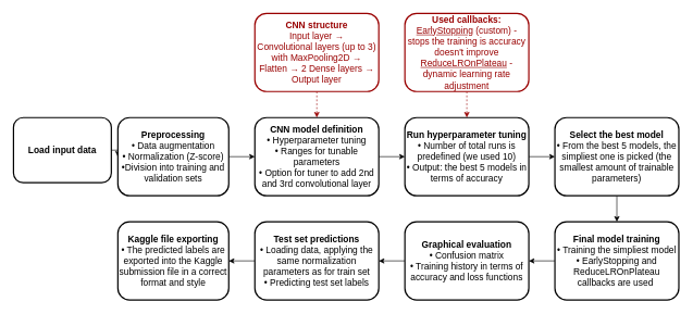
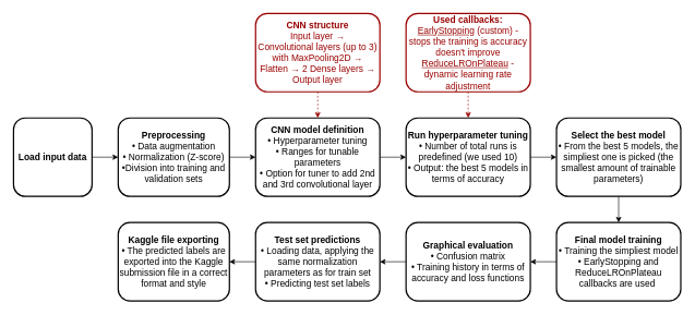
  <mxCell id="0" />
  <mxCell id="1" parent="0" />
  <mxCell id="2" style="edgeStyle=orthogonalEdgeStyle;rounded=0;orthogonalLoop=1;jettySize=auto;html=1;exitX=1;exitY=0.5;exitDx=0;exitDy=0;entryX=0;entryY=0.5;entryDx=0;entryDy=0;" parent="1" source="3" target="5" edge="1"><mxGeometry relative="1" as="geometry" /></mxCell>
- <mxCell id="3" value="&lt;b&gt;Load input data&lt;/b&gt;" style="rounded=1;whiteSpace=wrap;html=1;strokeWidth=2;fontSize=14;" parent="1" vertex="1"><mxGeometry x="20" y="180" width="150" height="100" as="geometry" /></mxCell>
+ <mxCell id="3" value="&lt;b&gt;Load input data&lt;/b&gt;" style="rounded=1;whiteSpace=wrap;html=1;strokeWidth=2;fontSize=14;" parent="1" vertex="1"><mxGeometry x="20" y="180" width="120" height="120" as="geometry" /></mxCell>
  <mxCell id="4" style="edgeStyle=orthogonalEdgeStyle;rounded=0;orthogonalLoop=1;jettySize=auto;html=1;exitX=1;exitY=0.5;exitDx=0;exitDy=0;entryX=0;entryY=0.5;entryDx=0;entryDy=0;" parent="1" source="5" target="7" edge="1"><mxGeometry relative="1" as="geometry" /></mxCell>
  <mxCell id="5" value="&lt;b&gt;Preprocessing&lt;/b&gt;&lt;br&gt;• Data augmentation&lt;br&gt;• Normalization (Z-score)&lt;br&gt;•Division into training and validation sets" style="rounded=1;whiteSpace=wrap;html=1;strokeWidth=2;fontSize=14;" parent="1" vertex="1"><mxGeometry x="180" y="180" width="170" height="120" as="geometry" /></mxCell>
  <mxCell id="6" style="edgeStyle=orthogonalEdgeStyle;rounded=0;orthogonalLoop=1;jettySize=auto;html=1;exitX=1;exitY=0.5;exitDx=0;exitDy=0;entryX=0;entryY=0.5;entryDx=0;entryDy=0;" parent="1" source="7" target="9" edge="1"><mxGeometry relative="1" as="geometry" /></mxCell>
  <mxCell id="7" value="&lt;b&gt;CNN model definition&lt;/b&gt;&lt;br&gt;• Hyperparameter tuning&lt;br&gt;• Ranges for tunable parameters&lt;br&gt;• Option for tuner to add 2nd and 3rd convolutional layer" style="rounded=1;whiteSpace=wrap;html=1;strokeWidth=2;fontSize=14;" parent="1" vertex="1"><mxGeometry x="390" y="180" width="190" height="120" as="geometry" /></mxCell>
  <mxCell id="8" style="edgeStyle=orthogonalEdgeStyle;rounded=0;orthogonalLoop=1;jettySize=auto;html=1;exitX=1;exitY=0.5;exitDx=0;exitDy=0;entryX=0;entryY=0.5;entryDx=0;entryDy=0;" parent="1" source="9" target="11" edge="1"><mxGeometry relative="1" as="geometry" /></mxCell>
  <mxCell id="9" value="&lt;b&gt;Run hyperparameter tuning&lt;/b&gt;&lt;br&gt;• Number of total runs is predefined (we used 10)&lt;br&gt;• Output: the best 5 models in terms of accuracy" style="rounded=1;whiteSpace=wrap;html=1;strokeWidth=2;fontSize=14;" parent="1" vertex="1"><mxGeometry x="620" y="180" width="190" height="120" as="geometry" /></mxCell>
  <mxCell id="10" style="edgeStyle=orthogonalEdgeStyle;rounded=0;orthogonalLoop=1;jettySize=auto;html=1;exitX=0.5;exitY=1;exitDx=0;exitDy=0;entryX=0.5;entryY=0;entryDx=0;entryDy=0;" parent="1" source="11" target="13" edge="1"><mxGeometry relative="1" as="geometry" /></mxCell>
  <mxCell id="11" value="&lt;b&gt;Select the best model&lt;/b&gt;&lt;br&gt;• From the best 5 models, the simpliest one is picked (the smallest amount of trainable parameters)" style="rounded=1;whiteSpace=wrap;html=1;strokeWidth=2;fontSize=14;" parent="1" vertex="1"><mxGeometry x="850" y="180" width="190" height="120" as="geometry" /></mxCell>
  <mxCell id="12" style="edgeStyle=orthogonalEdgeStyle;rounded=0;orthogonalLoop=1;jettySize=auto;html=1;exitX=0;exitY=0.5;exitDx=0;exitDy=0;entryX=1;entryY=0.5;entryDx=0;entryDy=0;" parent="1" source="13" target="15" edge="1"><mxGeometry relative="1" as="geometry" /></mxCell>
  <mxCell id="13" value="&lt;b&gt;Final model training&lt;/b&gt;&lt;br&gt;• Training the simpliest model&lt;br&gt;• EarlyStopping and ReduceLROnPlateau callbacks are used&amp;nbsp;" style="rounded=1;whiteSpace=wrap;html=1;strokeWidth=2;fontSize=14;" parent="1" vertex="1"><mxGeometry x="850" y="340" width="190" height="120" as="geometry" /></mxCell>
  <mxCell id="14" style="edgeStyle=orthogonalEdgeStyle;rounded=0;orthogonalLoop=1;jettySize=auto;html=1;exitX=0;exitY=0.5;exitDx=0;exitDy=0;entryX=1;entryY=0.5;entryDx=0;entryDy=0;" parent="1" source="15" target="17" edge="1"><mxGeometry relative="1" as="geometry" /></mxCell>
  <mxCell id="15" value="&lt;b&gt;Graphical evaluation&lt;/b&gt;&lt;br&gt;• Confusion matrix&lt;br&gt;• Training history in terms of accuracy and loss functions" style="rounded=1;whiteSpace=wrap;html=1;strokeWidth=2;fontSize=14;" parent="1" vertex="1"><mxGeometry x="620" y="340" width="190" height="120" as="geometry" /></mxCell>
  <mxCell id="16" style="edgeStyle=orthogonalEdgeStyle;rounded=0;orthogonalLoop=1;jettySize=auto;html=1;exitX=0;exitY=0.5;exitDx=0;exitDy=0;entryX=1;entryY=0.5;entryDx=0;entryDy=0;" parent="1" source="17" target="18" edge="1"><mxGeometry relative="1" as="geometry" /></mxCell>
  <mxCell id="17" value="&lt;b&gt;Test set predictions&lt;/b&gt;&lt;br&gt;• Loading data, applying the same normalization parameters as for train set&lt;br&gt;• Predicting test set labels" style="rounded=1;whiteSpace=wrap;html=1;strokeWidth=2;fontSize=14;" parent="1" vertex="1"><mxGeometry x="390" y="340" width="190" height="120" as="geometry" /></mxCell>
  <mxCell id="18" value="&lt;b&gt;Kaggle file exporting&lt;/b&gt;&lt;br&gt;• The predicted labels are exported into the Kaggle submission file in a correct format and style" style="rounded=1;whiteSpace=wrap;html=1;strokeWidth=2;fontSize=14;" parent="1" vertex="1"><mxGeometry x="180" y="340" width="170" height="120" as="geometry" /></mxCell>
  <mxCell id="19" style="edgeStyle=orthogonalEdgeStyle;rounded=0;orthogonalLoop=1;jettySize=auto;html=1;exitX=0.5;exitY=1;exitDx=0;exitDy=0;entryX=0.5;entryY=0;entryDx=0;entryDy=0;fontColor=#990000;strokeColor=#990000;dashed=1;" parent="1" source="20" target="7" edge="1"><mxGeometry relative="1" as="geometry" /></mxCell>
  <mxCell id="20" value="&lt;b&gt;CNN structure&lt;/b&gt;&lt;br&gt;Input layer → &lt;br&gt;Convolutional layers (up to 3) with MaxPooling2D&amp;nbsp;→ Flatten&amp;nbsp;→ 2 Dense layers&amp;nbsp;→ Output layer" style="rounded=1;whiteSpace=wrap;html=1;strokeWidth=2;fontSize=14;fontColor=#990000;strokeColor=#990000;" parent="1" vertex="1"><mxGeometry x="390" y="20" width="190" height="120" as="geometry" /></mxCell>
  <mxCell id="21" style="edgeStyle=orthogonalEdgeStyle;rounded=0;orthogonalLoop=1;jettySize=auto;html=1;exitX=0.5;exitY=1;exitDx=0;exitDy=0;entryX=0.5;entryY=0;entryDx=0;entryDy=0;dashed=1;strokeColor=#990000;" parent="1" source="22" target="9" edge="1"><mxGeometry relative="1" as="geometry"><Array as="points"><mxPoint x="715" y="160" /><mxPoint x="715" y="160" /></Array></mxGeometry></mxCell>
  <mxCell id="22" value="&lt;b&gt;Used callbacks:&lt;/b&gt;&lt;br&gt;&lt;u style=&quot;&quot;&gt;EarlyStopping&lt;/u&gt; (custom) - stops the training is accuracy doesn't improve&lt;br&gt;&lt;u&gt;ReduceLROnPlateau&lt;/u&gt; - dynamic learning rate adjustment" style="rounded=1;whiteSpace=wrap;html=1;strokeWidth=2;fontSize=14;fontColor=#990000;strokeColor=#990000;" parent="1" vertex="1"><mxGeometry x="620" y="20" width="190" height="120" as="geometry" /></mxCell>
